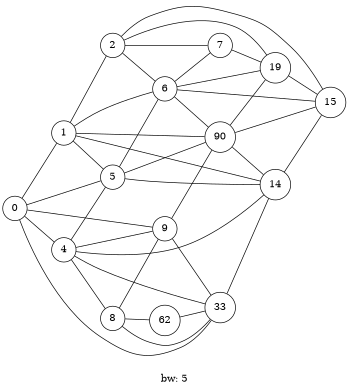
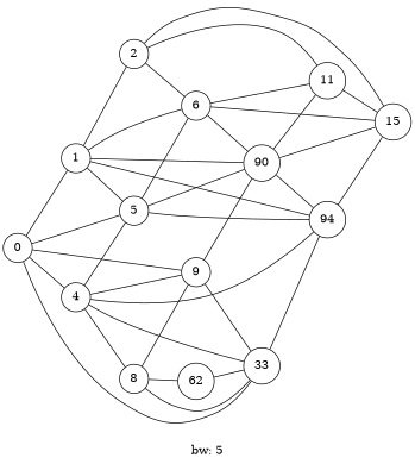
  graph {
    label="bw: 5"
    rankdir=LR
    node [shape=circle]
    n1 [label=0]
    n2 [label=1]
    n3 [label=4]
    n4 [label=5]
    n5 [label=9]
    n6 [label=33]
    n7 [label=2]
    n8 [label=6]
    n9 [label=90]
-   n10 [label=14]
+   n10 [label=94]
    n11 [label=8]
-   n12 [label=7]
-   n13 [label=19]
+   n13 [label=11]
    n14 [label=15]
    n15 [label=62]
    n1 -- n2
    n1 -- n3
    n1 -- n4
    n1 -- n5
    n1 -- n6
    n2 -- n4
    n2 -- n7
    n2 -- n8
    n2 -- n9
    n2 -- n10
    n3 -- n4
    n3 -- n5
    n3 -- n6
    n3 -- n10
    n3 -- n11
    n4 -- n8
    n4 -- n9
    n4 -- n10
    n5 -- n6
    n5 -- n9
    n6 -- n10
    n7 -- n8
-   n7 -- n12
    n7 -- n13
    n7 -- n14
    n8 -- n9
-   n8 -- n12
    n8 -- n13
    n8 -- n14
    n9 -- n10
    n9 -- n13
    n9 -- n14
    n10 -- n14
    n11 -- n5
    n11 -- n6
    n11 -- n15
-   n12 -- n13
    n13 -- n14
    n15 -- n6
  }
